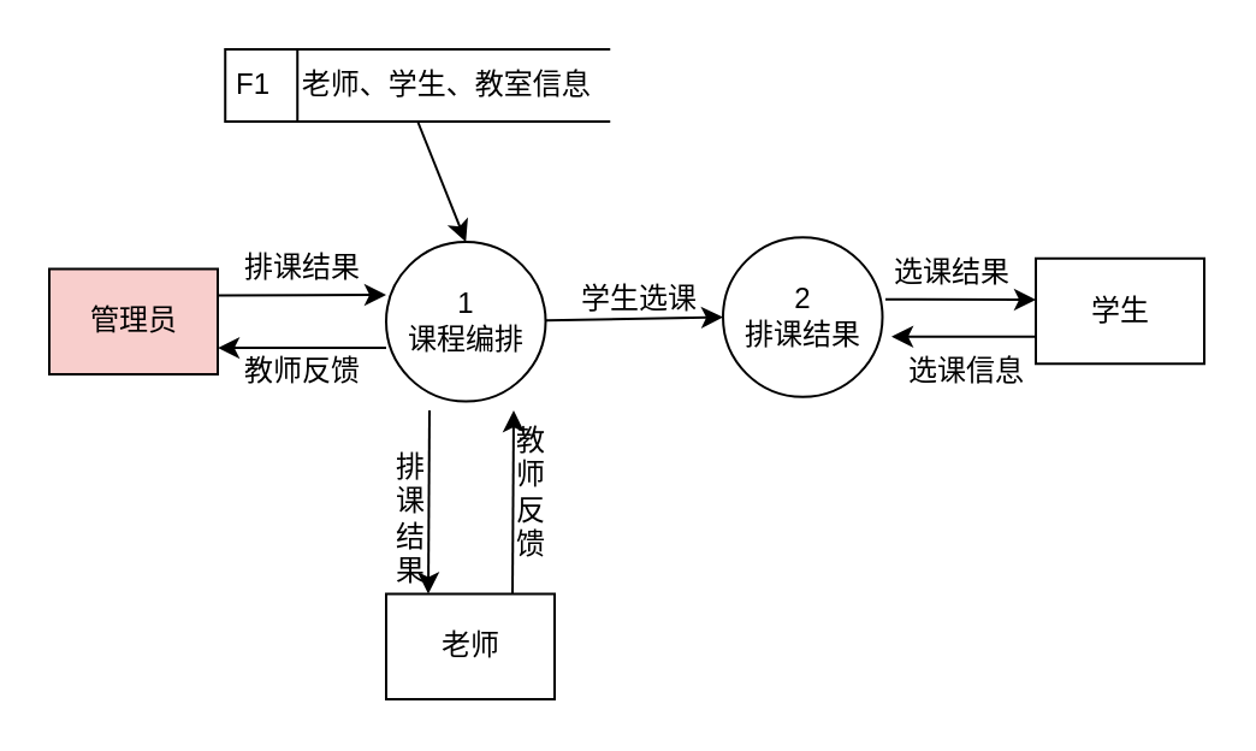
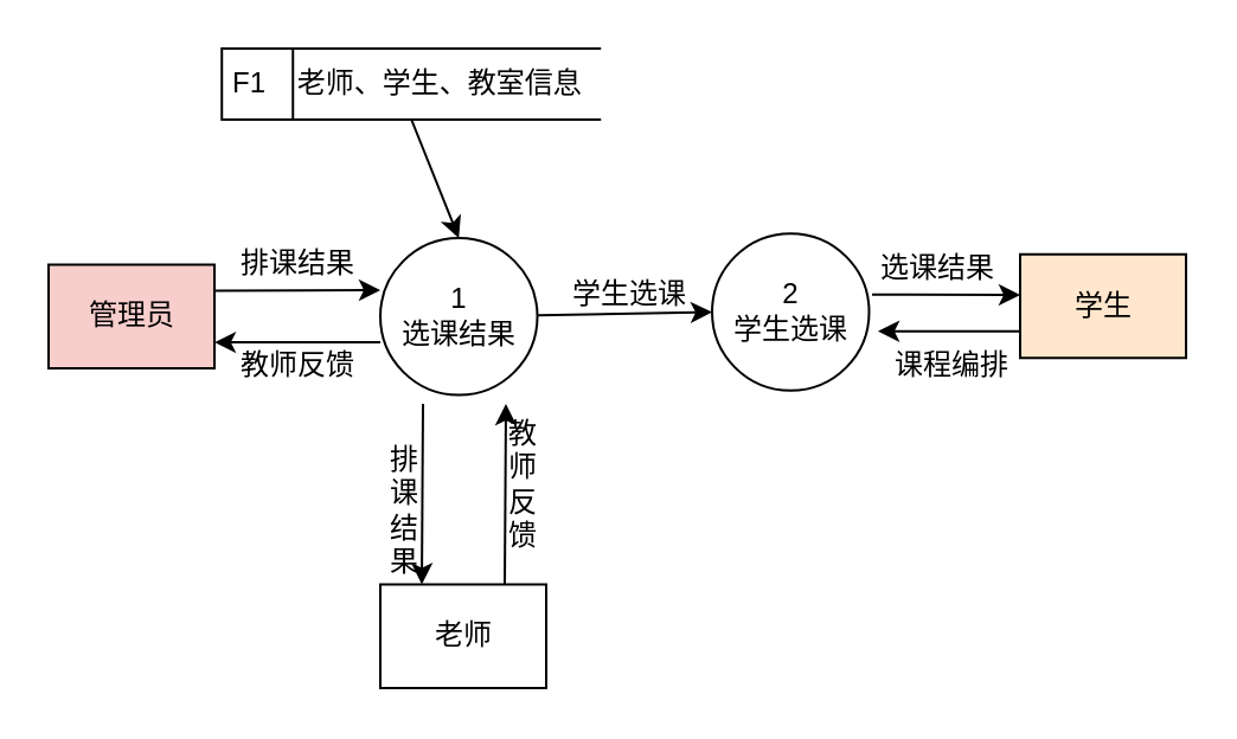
  <mxCell id="0" />
  <mxCell id="1" parent="0" />
  <mxCell id="2" style="edgeStyle=none;html=1;exitX=1;exitY=0.25;exitDx=0;exitDy=0;entryX=0;entryY=0.332;entryDx=0;entryDy=0;entryPerimeter=0;" edge="1" parent="1" source="4" target="12"><mxGeometry relative="1" as="geometry" /></mxCell>
  <mxCell id="3" style="edgeStyle=none;html=1;exitX=1;exitY=0.75;exitDx=0;exitDy=0;entryX=1;entryY=0.75;entryDx=0;entryDy=0;" edge="1" parent="1" target="4"><mxGeometry relative="1" as="geometry"><mxPoint x="160" y="144" as="sourcePoint" /></mxGeometry></mxCell>
  <mxCell id="4" value="管理员" style="html=1;dashed=0;whitespace=wrap;fillColor=#f8cecc;" vertex="1" parent="1"><mxGeometry x="20" y="111.25" width="70" height="43.75" as="geometry" /></mxCell>
  <mxCell id="5" value="排课结果" style="text;html=1;align=center;verticalAlign=middle;resizable=0;points=[];autosize=1;strokeColor=none;fillColor=none;" vertex="1" parent="1"><mxGeometry x="90" y="96.25" width="70" height="30" as="geometry" /></mxCell>
  <mxCell id="6" value="教师反馈" style="text;html=1;align=center;verticalAlign=middle;resizable=0;points=[];autosize=1;strokeColor=none;fillColor=none;" vertex="1" parent="1"><mxGeometry x="90" y="139.38" width="70" height="30" as="geometry" /></mxCell>
  <mxCell id="7" value="教&lt;br&gt;师&lt;br&gt;反&lt;br&gt;馈" style="text;html=1;align=center;verticalAlign=middle;resizable=0;points=[];autosize=1;strokeColor=none;fillColor=none;" vertex="1" parent="1"><mxGeometry x="200" y="169.38" width="40" height="70" as="geometry" /></mxCell>
  <mxCell id="8" value="" style="endArrow=classic;html=1;" edge="1" parent="1"><mxGeometry width="50" height="50" relative="1" as="geometry"><mxPoint x="430" y="139.38" as="sourcePoint" /><mxPoint x="370" y="139.38" as="targetPoint" /></mxGeometry></mxCell>
  <mxCell id="9" value="" style="endArrow=classic;html=1;" edge="1" parent="1"><mxGeometry width="50" height="50" relative="1" as="geometry"><mxPoint x="367.5" y="123.88" as="sourcePoint" /><mxPoint x="430" y="124" as="targetPoint" /></mxGeometry></mxCell>
  <mxCell id="10" value="选课结果" style="text;html=1;align=center;verticalAlign=middle;resizable=0;points=[];autosize=1;strokeColor=none;fillColor=none;" vertex="1" parent="1"><mxGeometry x="360" y="98.13" width="70" height="30" as="geometry" /></mxCell>
- <mxCell id="11" value="选课信息" style="text;html=1;align=center;verticalAlign=middle;resizable=0;points=[];autosize=1;strokeColor=none;fillColor=none;" vertex="1" parent="1"><mxGeometry x="366.25" y="139.38" width="70" height="30" as="geometry" /></mxCell>
- <mxCell id="12" value="1&lt;br&gt;课程编排" style="shape=ellipse;html=1;dashed=0;whitespace=wrap;aspect=fixed;perimeter=ellipsePerimeter;" vertex="1" parent="1"><mxGeometry x="160" y="100" width="66.25" height="66.25" as="geometry" /></mxCell>
- <mxCell id="13" value="2&lt;br&gt;排课结果" style="shape=ellipse;html=1;dashed=0;whitespace=wrap;aspect=fixed;perimeter=ellipsePerimeter;" vertex="1" parent="1"><mxGeometry x="300" y="98.13" width="66.25" height="66.25" as="geometry" /></mxCell>
+ <mxCell id="11" value="课程编排" style="text;html=1;align=center;verticalAlign=middle;resizable=0;points=[];autosize=1;strokeColor=none;fillColor=none;" vertex="1" parent="1"><mxGeometry x="366.25" y="139.38" width="70" height="30" as="geometry" /></mxCell>
+ <mxCell id="12" value="1&lt;br&gt;选课结果" style="shape=ellipse;html=1;dashed=0;whitespace=wrap;aspect=fixed;perimeter=ellipsePerimeter;" vertex="1" parent="1"><mxGeometry x="160" y="100" width="66.25" height="66.25" as="geometry" /></mxCell>
+ <mxCell id="13" value="2&lt;br&gt;学生选课" style="shape=ellipse;html=1;dashed=0;whitespace=wrap;aspect=fixed;perimeter=ellipsePerimeter;" vertex="1" parent="1"><mxGeometry x="300" y="98.13" width="66.25" height="66.25" as="geometry" /></mxCell>
  <mxCell id="14" style="edgeStyle=none;html=1;exitX=0.25;exitY=0;exitDx=0;exitDy=0;entryX=0.25;entryY=0;entryDx=0;entryDy=0;" edge="1" parent="1" target="16"><mxGeometry relative="1" as="geometry"><mxPoint x="178" y="170" as="sourcePoint" /></mxGeometry></mxCell>
  <mxCell id="15" style="edgeStyle=none;html=1;entryX=0.75;entryY=0;entryDx=0;entryDy=0;exitX=0.75;exitY=0;exitDx=0;exitDy=0;" edge="1" parent="1" source="16"><mxGeometry relative="1" as="geometry"><mxPoint x="213" y="170" as="targetPoint" /></mxGeometry></mxCell>
  <mxCell id="16" value="老师" style="html=1;dashed=0;whitespace=wrap;" vertex="1" parent="1"><mxGeometry x="160" y="246.25" width="70" height="43.75" as="geometry" /></mxCell>
- <mxCell id="17" value="学生" style="html=1;dashed=0;whitespace=wrap;" vertex="1" parent="1"><mxGeometry x="430" y="106.88" width="70" height="43.75" as="geometry" /></mxCell>
+ <mxCell id="17" value="学生" style="html=1;dashed=0;whitespace=wrap;fillColor=#ffe6cc;" vertex="1" parent="1"><mxGeometry x="430" y="106.88" width="70" height="43.75" as="geometry" /></mxCell>
  <mxCell id="18" style="edgeStyle=none;html=1;entryX=0.5;entryY=0;entryDx=0;entryDy=0;exitX=0.5;exitY=1;exitDx=0;exitDy=0;" edge="1" parent="1" source="22" target="12"><mxGeometry relative="1" as="geometry"><mxPoint x="210" y="50" as="sourcePoint" /></mxGeometry></mxCell>
  <mxCell id="19" value="" style="endArrow=classic;html=1;entryX=0;entryY=0.5;entryDx=0;entryDy=0;" edge="1" parent="1" target="13"><mxGeometry width="50" height="50" relative="1" as="geometry"><mxPoint x="226.25" y="132.63" as="sourcePoint" /><mxPoint x="296.25" y="132.63" as="targetPoint" /></mxGeometry></mxCell>
  <mxCell id="20" value="学生选课" style="text;html=1;align=center;verticalAlign=middle;resizable=0;points=[];autosize=1;strokeColor=none;fillColor=none;" vertex="1" parent="1"><mxGeometry x="230" y="109.38" width="70" height="30" as="geometry" /></mxCell>
  <mxCell id="21" value="排&lt;br&gt;课&lt;br&gt;结&lt;br&gt;果" style="text;html=1;align=center;verticalAlign=middle;resizable=0;points=[];autosize=1;strokeColor=none;fillColor=none;" vertex="1" parent="1"><mxGeometry x="150" y="180" width="40" height="70" as="geometry" /></mxCell>
  <mxCell id="22" value="&lt;span style=&quot;text-align: center;&quot;&gt;F1&amp;nbsp; &amp;nbsp; 老师、学生、教室信息&lt;/span&gt;" style="html=1;dashed=0;whitespace=wrap;shape=mxgraph.dfd.dataStoreID;align=left;spacingLeft=3;points=[[0,0],[0.5,0],[1,0],[0,0.5],[1,0.5],[0,1],[0.5,1],[1,1]];" vertex="1" parent="1"><mxGeometry x="93.12" y="20" width="160" height="30" as="geometry" /></mxCell>
